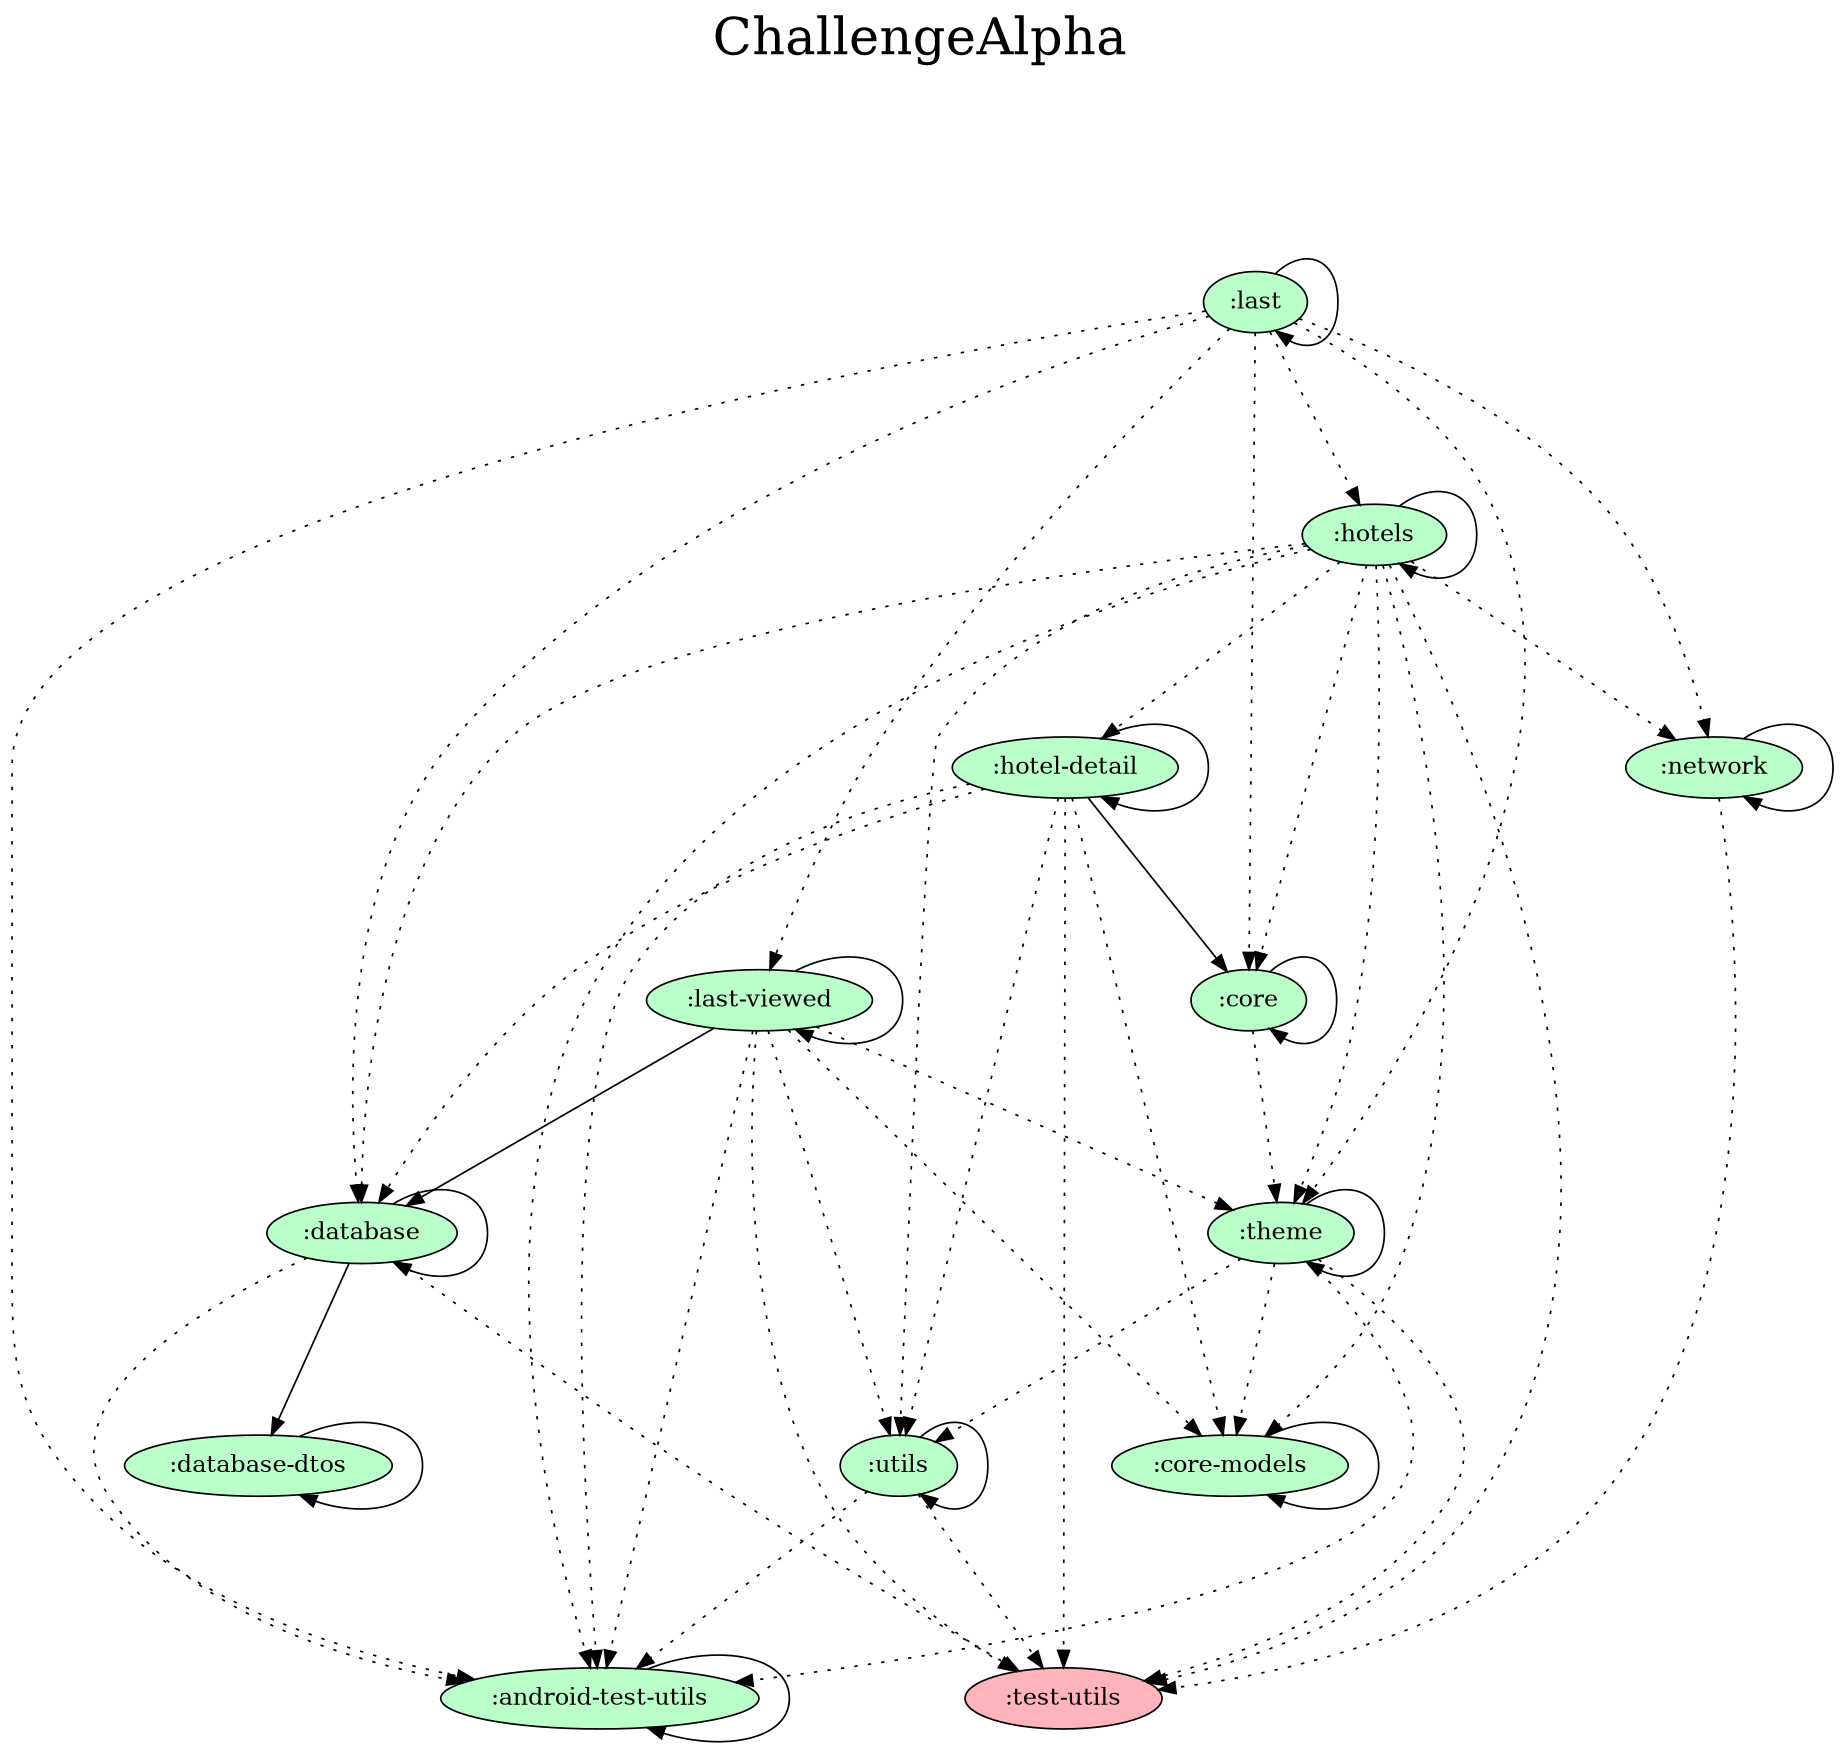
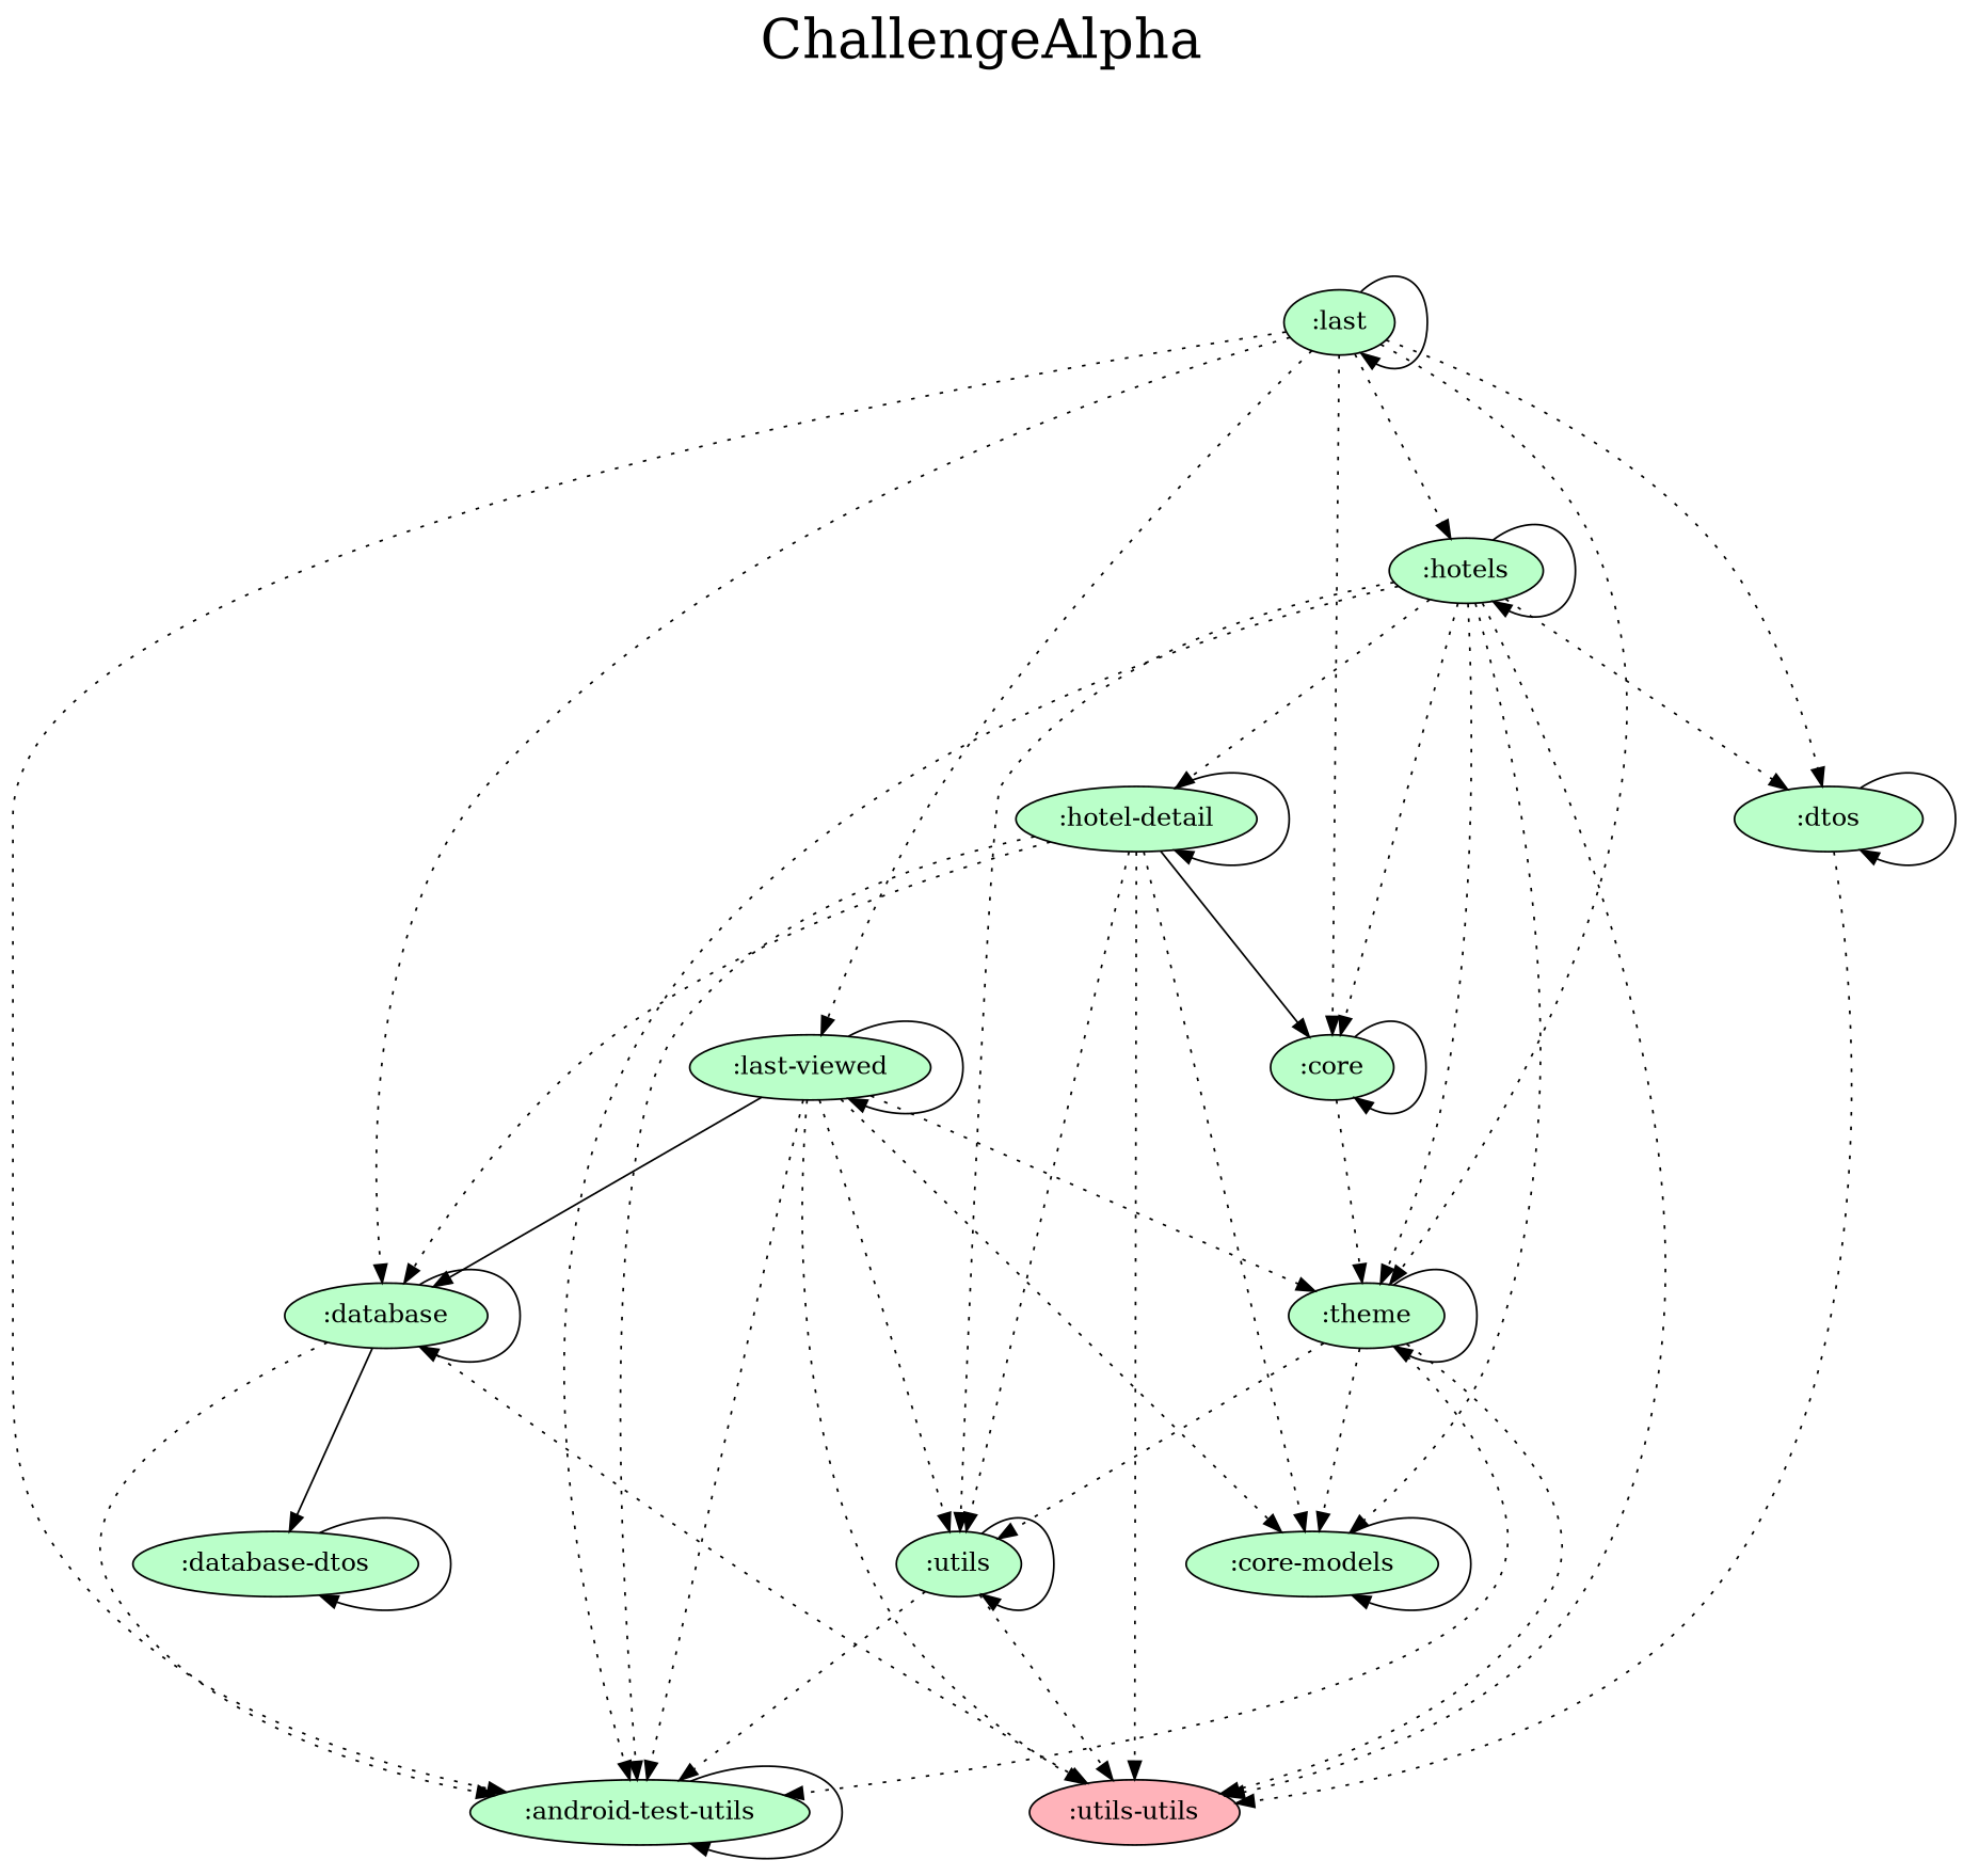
  digraph {
    fontsize=30
    label="ChallengeAlpha\n "
    labelloc=t
    rankdir=TB
    ranksep=1.4
    node [fillcolor="#baffc9" style=filled]
    edge [style=dotted]
    ":android-test-utils"
    n2 [label=":last"]
    ":core"
    ":database"
    ":hotels"
    ":last-viewed"
-   ":network"
+   ":network" [label=":dtos"]
    ":theme"
    ":database-dtos"
-   ":test-utils" [fillcolor="#ffb3ba"]
+   ":test-utils" [fillcolor="#ffb3ba" label=":utils-utils"]
    ":core-models"
    ":hotel-detail"
    ":utils"
    subgraph sub_1 {
      rank=same
    }
    ":android-test-utils" -> ":android-test-utils" [style=""]
    n2 -> ":android-test-utils"
    n2 -> n2 [style=""]
    n2 -> ":core"
    n2 -> ":database"
    n2 -> ":hotels"
    n2 -> ":last-viewed"
    n2 -> ":network"
    n2 -> ":theme"
    ":core" -> ":core" [style=""]
    ":core" -> ":theme"
    ":database" -> ":android-test-utils"
    ":database" -> ":database" [style=""]
    ":database" -> ":database-dtos" [style=""]
    ":database" -> ":test-utils"
    ":hotels" -> ":android-test-utils"
    ":hotels" -> ":core"
-   ":hotels" -> ":database"
    ":hotels" -> ":hotels" [style=""]
    ":hotels" -> ":network"
    ":hotels" -> ":theme"
    ":hotels" -> ":test-utils"
    ":hotels" -> ":core-models"
    ":hotels" -> ":hotel-detail"
    ":hotels" -> ":utils"
    ":last-viewed" -> ":android-test-utils"
    ":last-viewed" -> ":database" [style=solid]
    ":last-viewed" -> ":last-viewed" [style=""]
    ":last-viewed" -> ":theme"
    ":last-viewed" -> ":test-utils"
    ":last-viewed" -> ":core-models"
    ":last-viewed" -> ":utils"
    ":network" -> ":network" [style=""]
    ":network" -> ":test-utils"
    ":theme" -> ":android-test-utils"
    ":theme" -> ":theme" [style=""]
    ":theme" -> ":test-utils"
    ":theme" -> ":core-models"
    ":theme" -> ":utils"
    ":database-dtos" -> ":database-dtos" [style=""]
    ":core-models" -> ":core-models" [style=""]
    ":hotel-detail" -> ":android-test-utils"
    ":hotel-detail" -> ":core" [style=""]
    ":hotel-detail" -> ":database"
    ":hotel-detail" -> ":test-utils"
    ":hotel-detail" -> ":core-models"
    ":hotel-detail" -> ":hotel-detail" [style=""]
    ":hotel-detail" -> ":utils"
    ":utils" -> ":android-test-utils"
    ":utils" -> ":test-utils"
    ":utils" -> ":utils" [style=""]
  }
